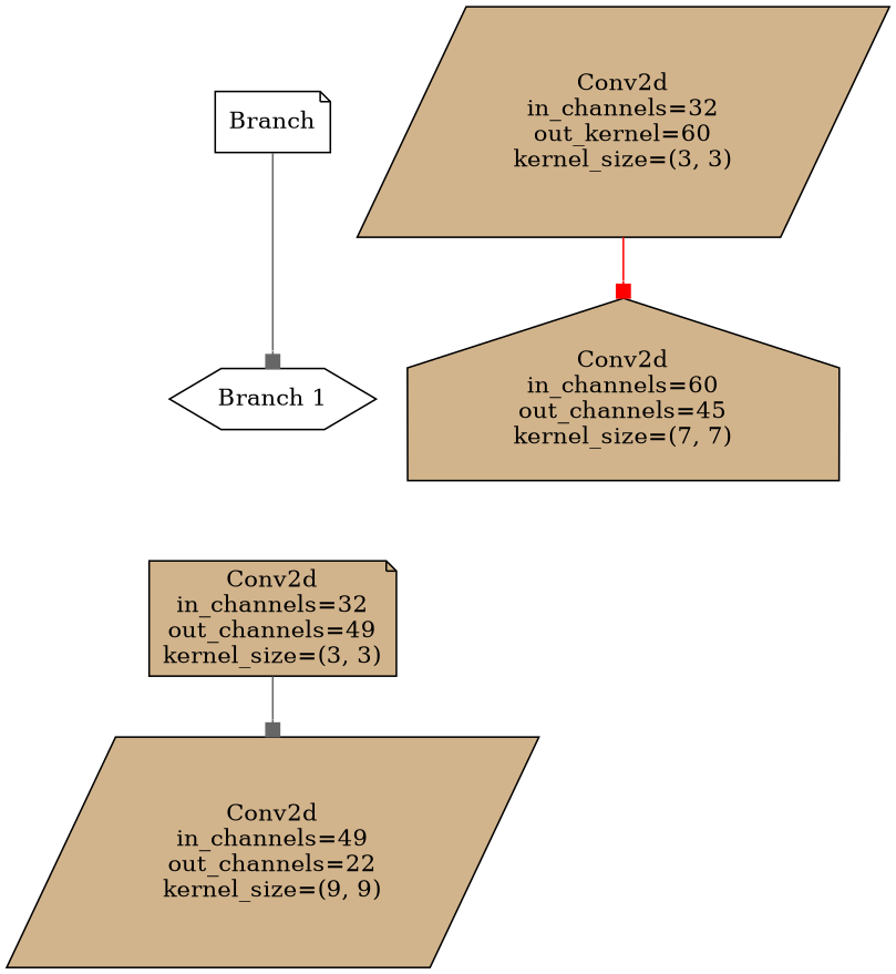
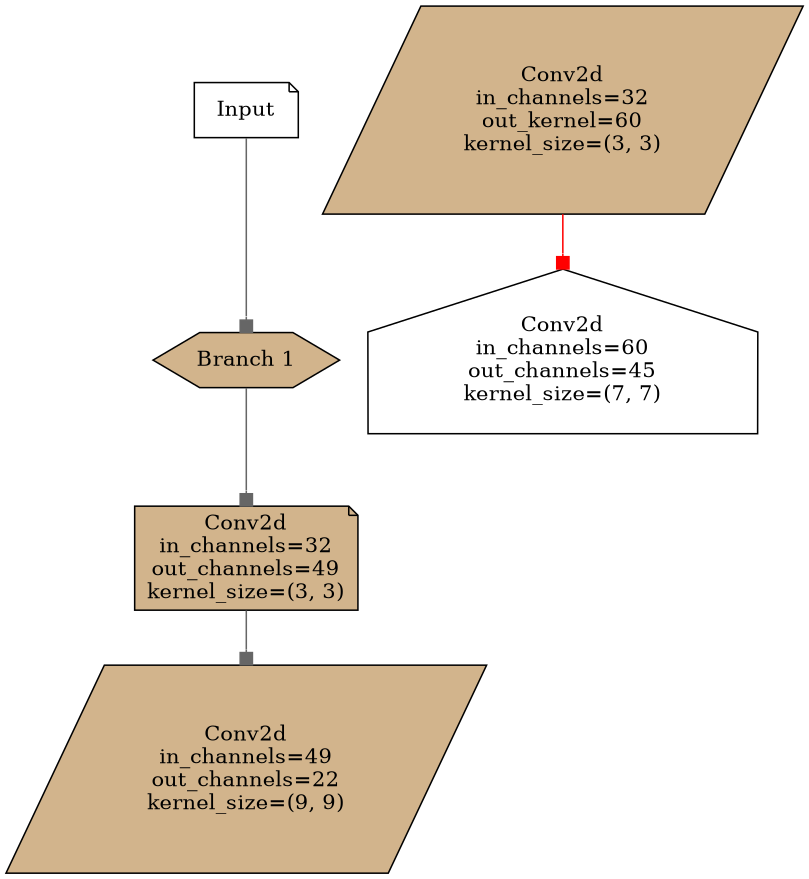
  digraph {
    node [fillcolor=white shape=note style=filled]
    edge [arrowhead=box color=gray40]
-   n1 [label=Branch]
-   n2 [label="Branch 1" shape=hexagon]
+   n1 [label=Input]
+   n2 [fillcolor=tan label="Branch 1" shape=hexagon]
    n3 [fillcolor=tan label="Conv2d\nin_channels=32\nout_channels=49\nkernel_size=(3, 3)"]
    n4 [fillcolor=tan label="Conv2d\nin_channels=32\nout_kernel=60\nkernel_size=(3, 3)" shape=parallelogram]
-   n5 [fillcolor=tan label="Conv2d\nin_channels=60\nout_channels=45\nkernel_size=(7, 7)" shape=house]
+   n5 [label="Conv2d\nin_channels=60\nout_channels=45\nkernel_size=(7, 7)" shape=house]
    n6 [fillcolor=tan label="Conv2d\nin_channels=49\nout_channels=22\nkernel_size=(9, 9)" shape=parallelogram]
    n1 -> n2
+   n2 -> n3
    n3 -> n6
    n4 -> n5 [color=red]
  }
